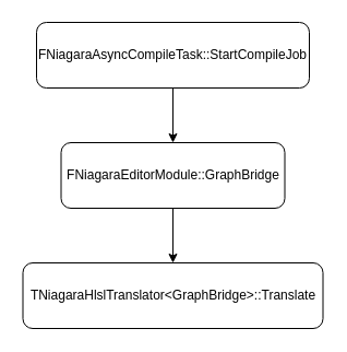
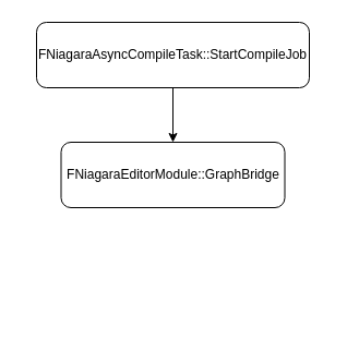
  <mxCell id="0" />
  <mxCell id="1" parent="0" />
  <mxCell id="2" value="" style="edgeStyle=none;html=1;" edge="1" parent="1" source="3" target="5"><mxGeometry relative="1" as="geometry" /></mxCell>
  <mxCell id="3" value="FNiagaraAsyncCompileTask::StartCompileJob" style="rounded=1;whiteSpace=wrap;html=1;" vertex="1" parent="1"><mxGeometry x="33" y="20" width="250" height="60" as="geometry" /></mxCell>
- <mxCell id="4" value="" style="edgeStyle=none;html=1;" edge="1" parent="1" source="5" target="6"><mxGeometry relative="1" as="geometry" /></mxCell>
  <mxCell id="5" value="FNiagaraEditorModule::GraphBridge" style="whiteSpace=wrap;html=1;rounded=1;" vertex="1" parent="1"><mxGeometry x="55.5" y="130" width="205" height="60" as="geometry" /></mxCell>
- <mxCell id="6" value="TNiagaraHlslTranslator&amp;lt;GraphBridge&amp;gt;::Translate" style="whiteSpace=wrap;html=1;rounded=1;" vertex="1" parent="1"><mxGeometry x="20.5" y="240" width="275" height="60" as="geometry" /></mxCell>
